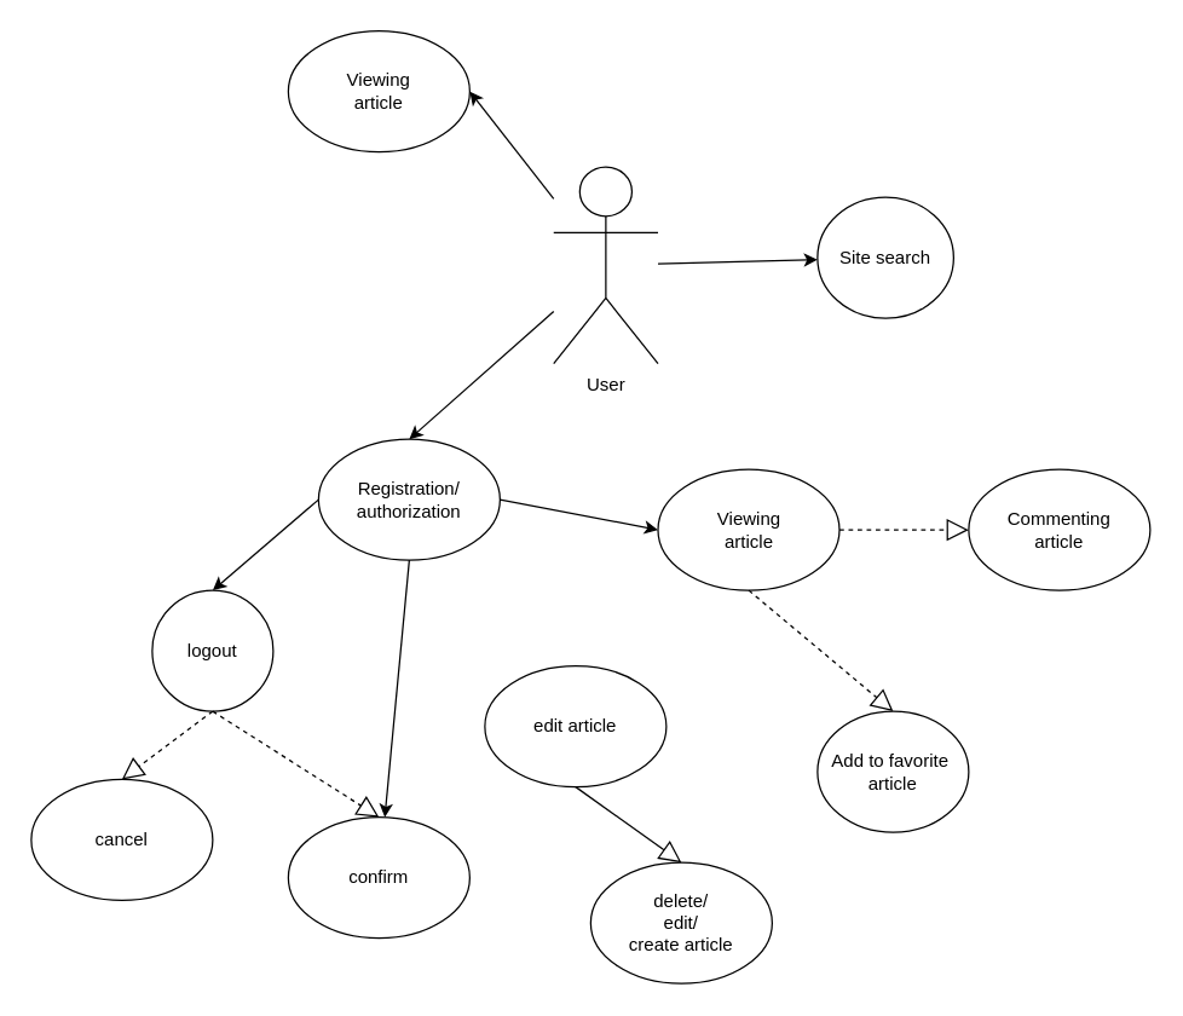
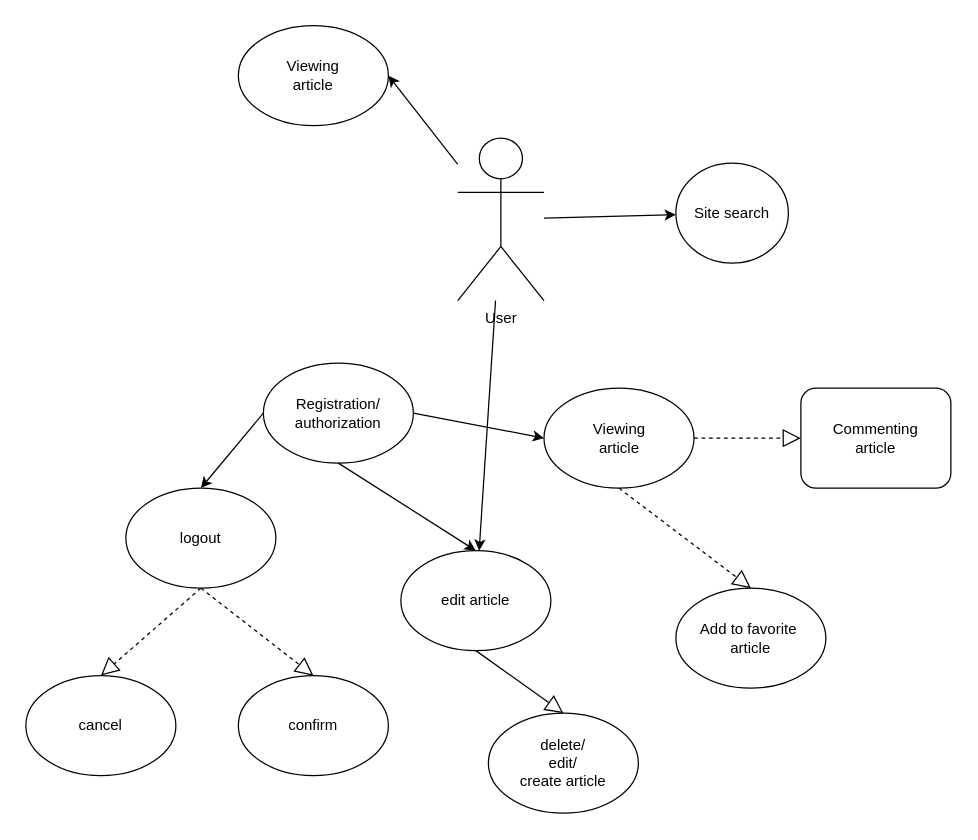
  <mxCell id="0" />
  <mxCell id="1" parent="0" />
  <mxCell id="2" value="User&lt;br&gt;" style="shape=umlActor;verticalLabelPosition=bottom;verticalAlign=top;html=1;outlineConnect=0;" parent="1" vertex="1"><mxGeometry x="365.5" y="110" width="69" height="130" as="geometry" /></mxCell>
  <mxCell id="3" value="Registration/&lt;br&gt;authorization" style="ellipse;whiteSpace=wrap;html=1;" parent="1" vertex="1"><mxGeometry x="210" y="290" width="120" height="80" as="geometry" /></mxCell>
  <mxCell id="4" value="Viewing&lt;br&gt;article" style="ellipse;whiteSpace=wrap;html=1;" parent="1" vertex="1"><mxGeometry x="190" y="20" width="120" height="80" as="geometry" /></mxCell>
  <mxCell id="5" value="Site search" style="ellipse;whiteSpace=wrap;html=1;" parent="1" vertex="1"><mxGeometry x="540" y="130" width="90" height="80" as="geometry" /></mxCell>
  <mxCell id="6" value="edit article" style="ellipse;whiteSpace=wrap;html=1;" parent="1" vertex="1"><mxGeometry x="320" y="440" width="120" height="80" as="geometry" /></mxCell>
- <mxCell id="7" value="Add to favorite&amp;nbsp;&lt;br&gt;article" style="ellipse;whiteSpace=wrap;html=1;" parent="1" vertex="1"><mxGeometry x="540" y="470" width="100" height="80" as="geometry" /></mxCell>
- <mxCell id="8" value="logout" style="ellipse;whiteSpace=wrap;html=1;" parent="1" vertex="1"><mxGeometry x="100" y="390" width="80" height="80" as="geometry" /></mxCell>
+ <mxCell id="7" value="Add to favorite&amp;nbsp;&lt;br&gt;article" style="ellipse;whiteSpace=wrap;html=1;" parent="1" vertex="1"><mxGeometry x="540" y="470" width="120" height="80" as="geometry" /></mxCell>
+ <mxCell id="8" value="logout" style="ellipse;whiteSpace=wrap;html=1;" parent="1" vertex="1"><mxGeometry x="100" y="390" width="120" height="80" as="geometry" /></mxCell>
  <mxCell id="9" value="" style="endArrow=classic;html=1;" parent="1" source="2" target="5" edge="1"><mxGeometry width="50" height="50" relative="1" as="geometry"><mxPoint x="370" y="320" as="sourcePoint" /><mxPoint x="290" y="170" as="targetPoint" /></mxGeometry></mxCell>
  <mxCell id="10" value="" style="endArrow=classic;html=1;entryX=1;entryY=0.5;entryDx=0;entryDy=0;" parent="1" source="2" target="4" edge="1"><mxGeometry width="50" height="50" relative="1" as="geometry"><mxPoint x="370" y="320" as="sourcePoint" /><mxPoint x="420" y="270" as="targetPoint" /></mxGeometry></mxCell>
  <mxCell id="11" value="" style="endArrow=classic;html=1;entryX=0;entryY=0.5;entryDx=0;entryDy=0;exitX=1;exitY=0.5;exitDx=0;exitDy=0;" parent="1" source="3" target="22" edge="1"><mxGeometry width="50" height="50" relative="1" as="geometry"><mxPoint x="370" y="320" as="sourcePoint" /><mxPoint x="420" y="270" as="targetPoint" /></mxGeometry></mxCell>
- <mxCell id="12" value="" style="endArrow=classic;html=1;exitX=0.5;exitY=1;exitDx=0;exitDy=0;" parent="1" source="3" target="18" edge="1"><mxGeometry width="50" height="50" relative="1" as="geometry"><mxPoint x="370" y="320" as="sourcePoint" /><mxPoint x="420" y="270" as="targetPoint" /></mxGeometry></mxCell>
+ <mxCell id="12" value="" style="endArrow=classic;html=1;entryX=0.5;entryY=0;entryDx=0;entryDy=0;exitX=0.5;exitY=1;exitDx=0;exitDy=0;" parent="1" source="3" target="6" edge="1"><mxGeometry width="50" height="50" relative="1" as="geometry"><mxPoint x="370" y="320" as="sourcePoint" /><mxPoint x="420" y="270" as="targetPoint" /></mxGeometry></mxCell>
  <mxCell id="13" value="" style="endArrow=classic;html=1;exitX=0;exitY=0.5;exitDx=0;exitDy=0;entryX=0.5;entryY=0;entryDx=0;entryDy=0;" parent="1" source="3" target="8" edge="1"><mxGeometry width="50" height="50" relative="1" as="geometry"><mxPoint x="370" y="320" as="sourcePoint" /><mxPoint x="420" y="270" as="targetPoint" /></mxGeometry></mxCell>
- <mxCell id="14" value="" style="endArrow=classic;html=1;entryX=0.5;entryY=0;entryDx=0;entryDy=0;" parent="1" source="2" target="3" edge="1"><mxGeometry width="50" height="50" relative="1" as="geometry"><mxPoint x="370" y="320" as="sourcePoint" /><mxPoint x="420" y="270" as="targetPoint" /></mxGeometry></mxCell>
- <mxCell id="15" value="Commenting&lt;br&gt;article" style="ellipse;whiteSpace=wrap;html=1;" parent="1" vertex="1"><mxGeometry x="640" y="310" width="120" height="80" as="geometry" /></mxCell>
+ <mxCell id="14" value="" style="endArrow=classic;html=1;" parent="1" source="2" target="6" edge="1"><mxGeometry width="50" height="50" relative="1" as="geometry"><mxPoint x="370" y="320" as="sourcePoint" /><mxPoint x="420" y="270" as="targetPoint" /></mxGeometry></mxCell>
+ <mxCell id="15" value="Commenting&lt;br&gt;article" style="whiteSpace=wrap;html=1;rounded=1;" parent="1" vertex="1"><mxGeometry x="640" y="310" width="120" height="80" as="geometry" /></mxCell>
  <mxCell id="16" value="&lt;span&gt;delete/&lt;/span&gt;&lt;br&gt;&lt;span&gt;edit/&lt;/span&gt;&lt;br&gt;&lt;span&gt;create article&lt;/span&gt;" style="ellipse;whiteSpace=wrap;html=1;" parent="1" vertex="1"><mxGeometry x="390" y="570" width="120" height="80" as="geometry" /></mxCell>
  <mxCell id="17" value="" style="endArrow=block;dashed=0;endFill=0;endSize=12;html=1;entryX=0.5;entryY=0;entryDx=0;entryDy=0;exitX=0.5;exitY=1;exitDx=0;exitDy=0;" parent="1" source="6" target="16" edge="1"><mxGeometry width="160" relative="1" as="geometry"><mxPoint x="330" y="490" as="sourcePoint" /><mxPoint x="490" y="490" as="targetPoint" /></mxGeometry></mxCell>
  <mxCell id="18" value="confirm" style="ellipse;whiteSpace=wrap;html=1;" parent="1" vertex="1"><mxGeometry x="190" y="540" width="120" height="80" as="geometry" /></mxCell>
  <mxCell id="19" value="" style="endArrow=block;dashed=1;endFill=0;endSize=12;html=1;entryX=0.5;entryY=0;entryDx=0;entryDy=0;exitX=0.5;exitY=1;exitDx=0;exitDy=0;" parent="1" source="8" target="18" edge="1"><mxGeometry width="160" relative="1" as="geometry"><mxPoint x="310" y="560" as="sourcePoint" /><mxPoint x="310" y="620" as="targetPoint" /></mxGeometry></mxCell>
- <mxCell id="20" value="cancel" style="ellipse;whiteSpace=wrap;html=1;" parent="1" vertex="1"><mxGeometry x="20" y="515" width="120" height="80" as="geometry" /></mxCell>
+ <mxCell id="20" value="cancel" style="ellipse;whiteSpace=wrap;html=1;" parent="1" vertex="1"><mxGeometry x="20" y="540" width="120" height="80" as="geometry" /></mxCell>
  <mxCell id="21" value="" style="endArrow=block;dashed=1;endFill=0;endSize=12;html=1;entryX=0.5;entryY=0;entryDx=0;entryDy=0;exitX=0.5;exitY=1;exitDx=0;exitDy=0;" parent="1" source="8" target="20" edge="1"><mxGeometry width="160" relative="1" as="geometry"><mxPoint x="100" y="480" as="sourcePoint" /><mxPoint x="230" y="550" as="targetPoint" /></mxGeometry></mxCell>
  <mxCell id="22" value="Viewing&lt;br&gt;article" style="ellipse;whiteSpace=wrap;html=1;" parent="1" vertex="1"><mxGeometry x="434.5" y="310" width="120" height="80" as="geometry" /></mxCell>
  <mxCell id="23" value="" style="endArrow=block;dashed=1;endFill=0;endSize=12;html=1;entryX=0.5;entryY=0;entryDx=0;entryDy=0;exitX=0.5;exitY=1;exitDx=0;exitDy=0;" parent="1" source="22" target="7" edge="1"><mxGeometry width="160" relative="1" as="geometry"><mxPoint x="400" y="540" as="sourcePoint" /><mxPoint x="480" y="605" as="targetPoint" /></mxGeometry></mxCell>
  <mxCell id="24" value="" style="endArrow=block;dashed=1;endFill=0;endSize=12;html=1;entryX=0;entryY=0.5;entryDx=0;entryDy=0;exitX=1;exitY=0.5;exitDx=0;exitDy=0;" parent="1" source="22" target="15" edge="1"><mxGeometry width="160" relative="1" as="geometry"><mxPoint x="530" y="430" as="sourcePoint" /><mxPoint x="630" y="510" as="targetPoint" /></mxGeometry></mxCell>
